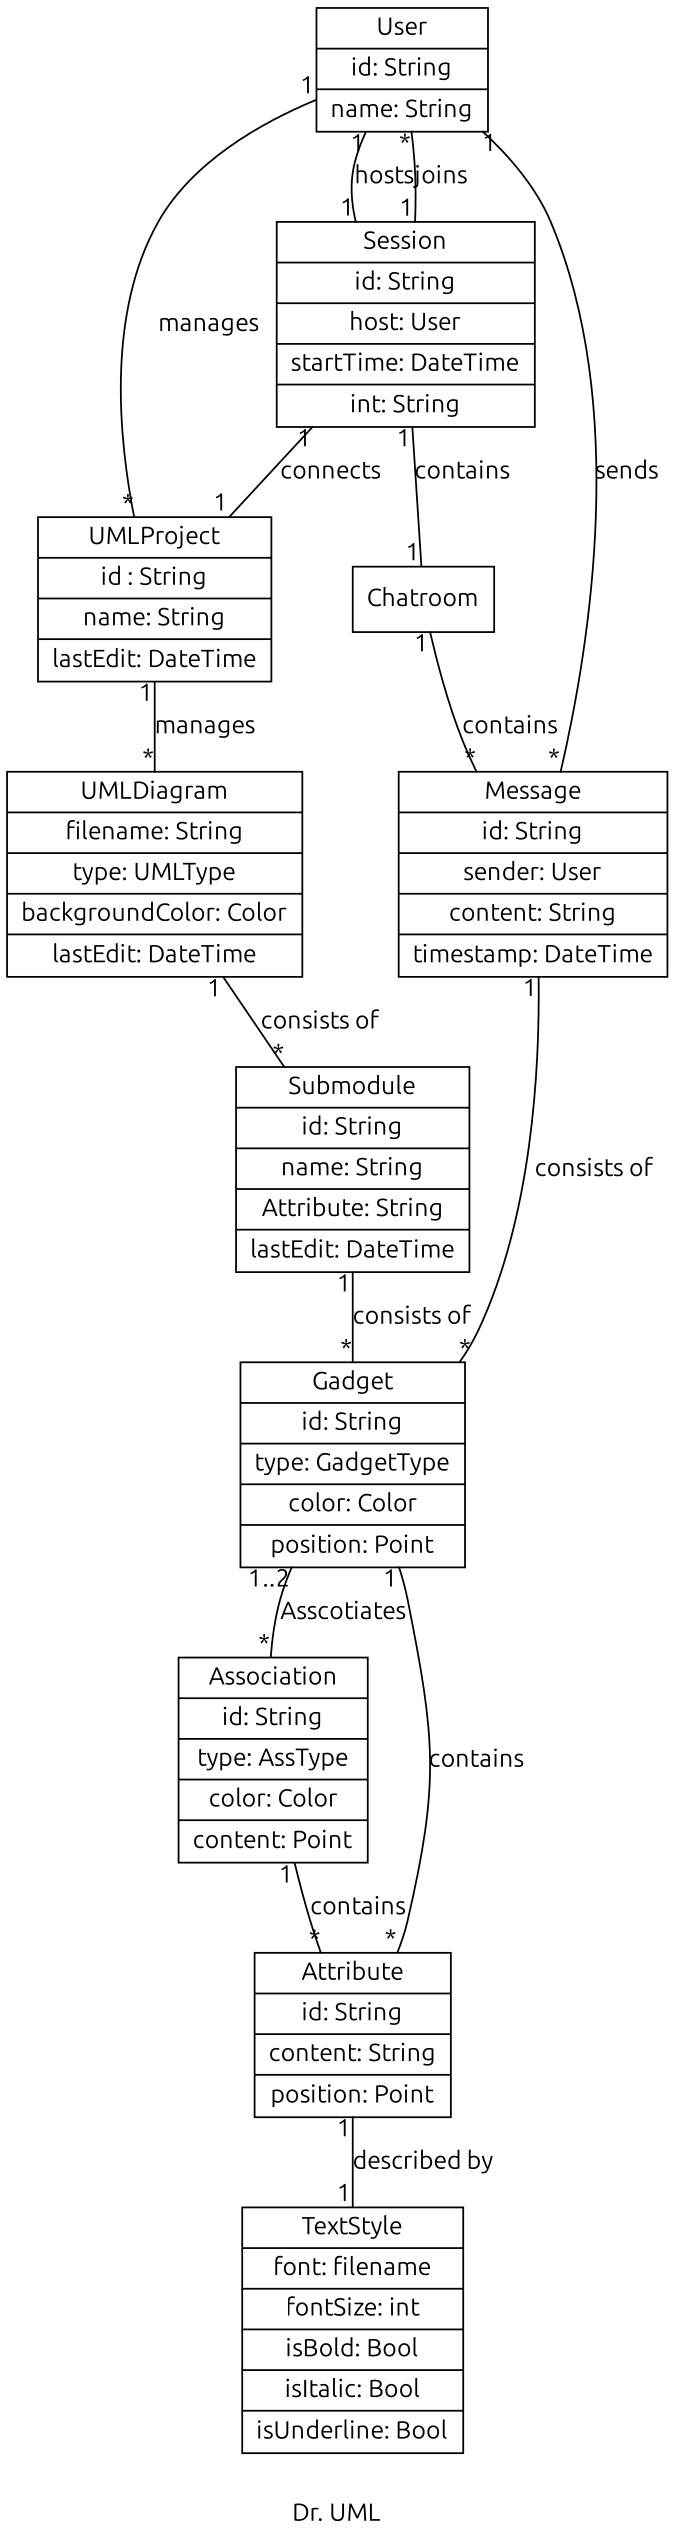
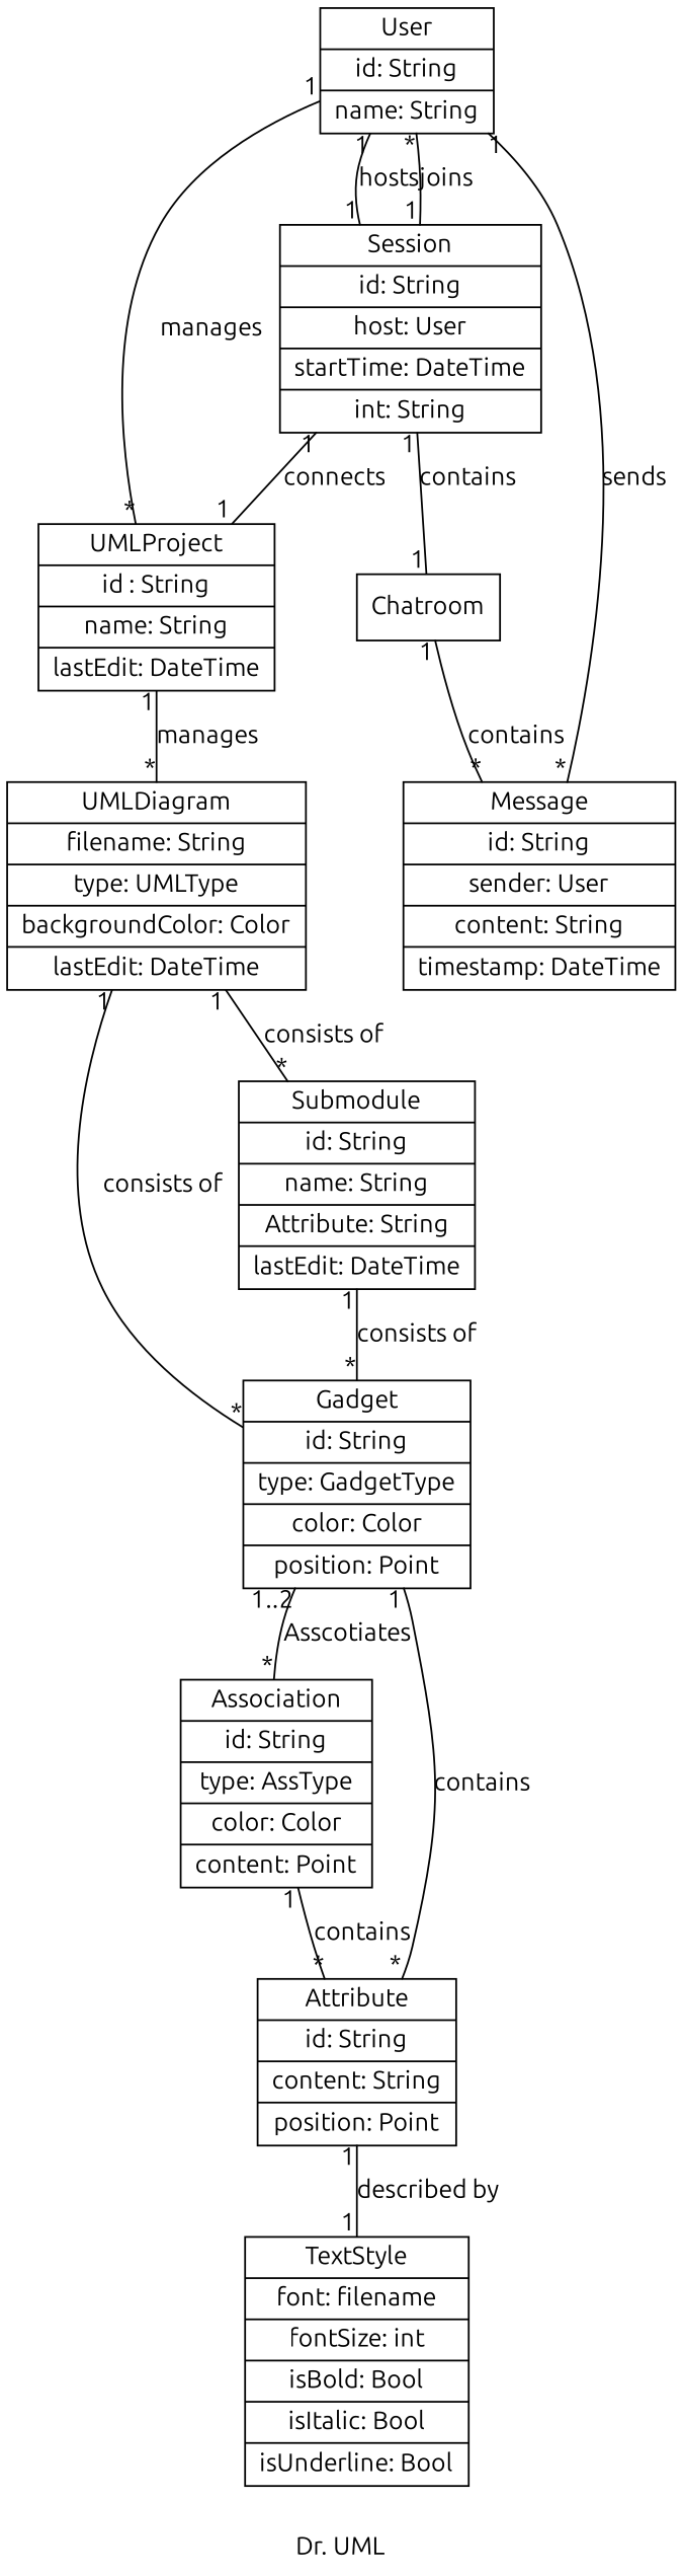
  graph {
    fontname=Ubuntu
    label="Dr. UML"
    rankdir=TB
    node [fontname=Ubuntu shape=record]
    edge [fontname=Ubuntu headlabel="*" taillabel=1]
    n1 [label="{User | id: String | name: String}"]
    n2 [label="{UMLProject | id : String | name: String| lastEdit: DateTime}"]
    n3 [label="{Session | id: String | host: User | startTime: DateTime | int: String}"]
    n4 [label="{Message | id: String | sender: User | content: String | timestamp: DateTime}"]
    n5 [label="{UMLDiagram | filename: String | type: UMLType | backgroundColor: Color | lastEdit: DateTime}"]
    n6 [label="{Chatroom}"]
    n7 [label="{Gadget | id: String | type: GadgetType | color: Color | position: Point}"]
    n8 [label="{Submodule | id: String | name: String | Attribute: String | lastEdit: DateTime}"]
    n9 [label="{Association | id: String | type: AssType | color: Color | content: Point}"]
    n10 [label="{Attribute | id: String | content: String | position: Point }"]
    n11 [label="{TextStyle | font: filename | fontSize: int | isBold: Bool | isItalic: Bool | isUnderline: Bool}"]
    n1 -- n2 [label=manages]
    n1 -- n3 [headlabel=1 label=hosts]
    n1 -- n3 [headlabel=1 label=joins taillabel="*"]
    n1 -- n4 [label=sends]
    n2 -- n5 [label=manages]
    n3 -- n2 [headlabel=1 label=connects]
    n3 -- n6 [headlabel=1 label=contains]
-   n4 -- n7 [label="consists of"]
+   n5 -- n7 [label="consists of"]
    n5 -- n8 [label="consists of"]
    n6 -- n4 [label=contains]
    n7 -- n9 [label=Asscotiates taillabel="1..2"]
    n7 -- n10 [label=contains]
    n8 -- n7 [label="consists of"]
    n9 -- n10 [label=contains]
    n10 -- n11 [headlabel=1 label="described by"]
  }
